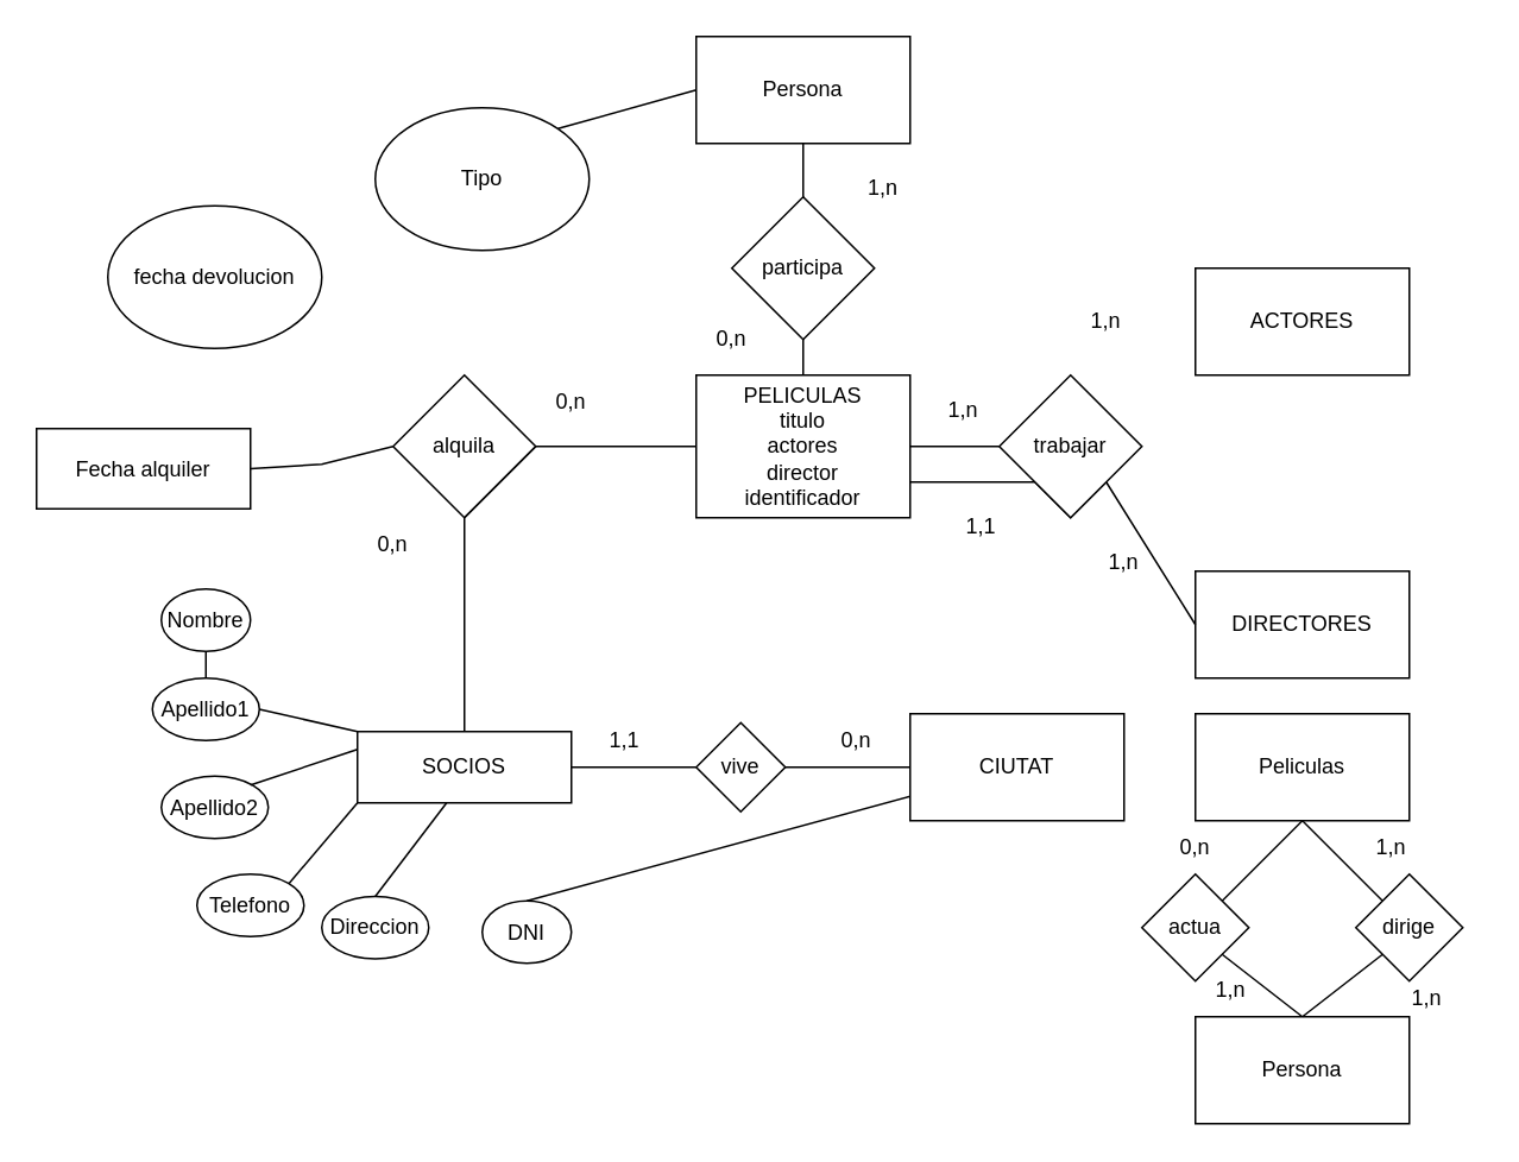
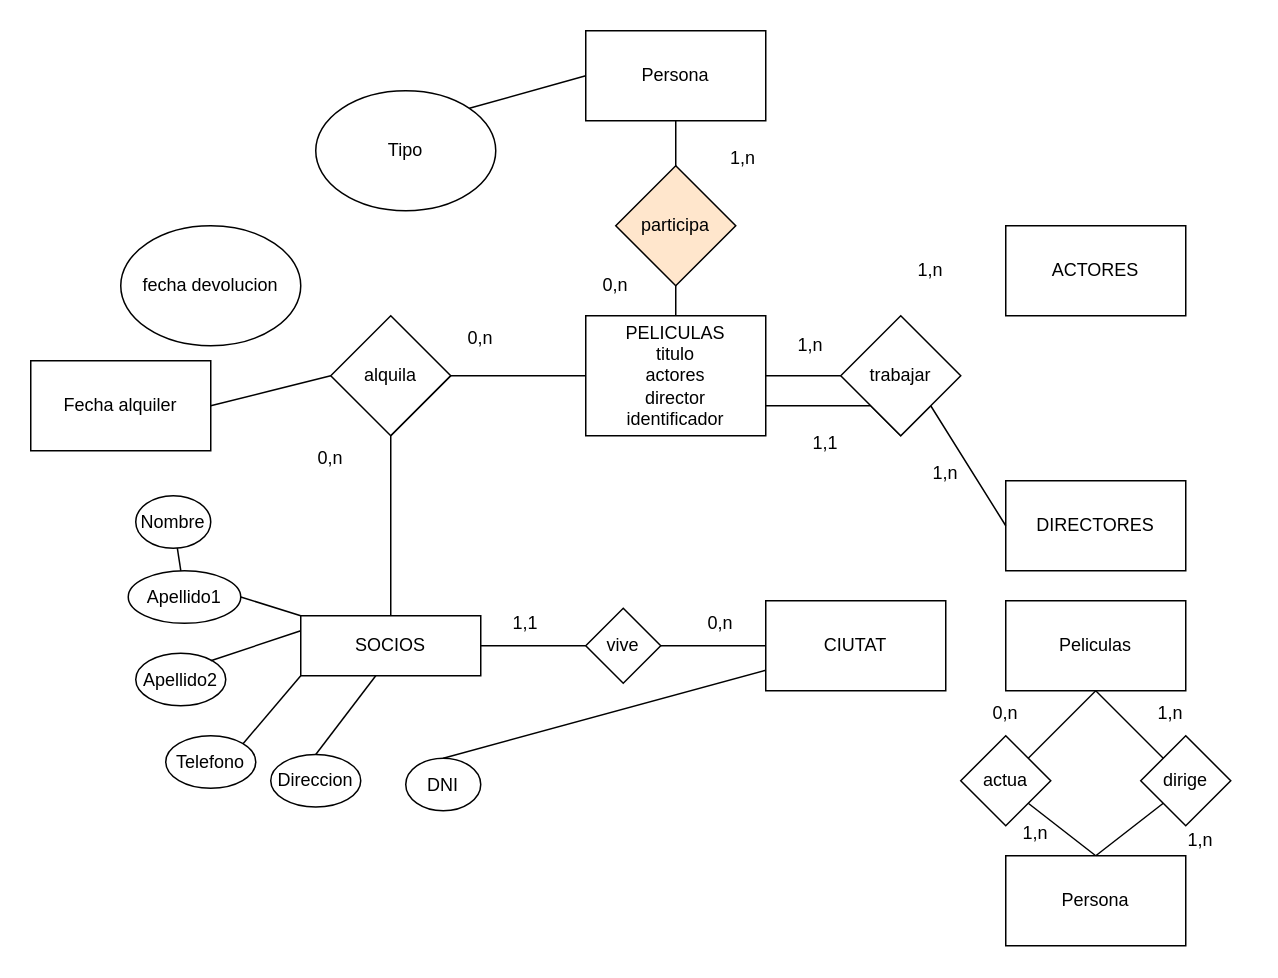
  <mxCell id="0" />
  <mxCell id="1" parent="0" />
  <mxCell id="2" value="&lt;div&gt;SOCIOS&lt;/div&gt;" style="rounded=0;whiteSpace=wrap;html=1;" parent="1" vertex="1"><mxGeometry x="200" y="410" width="120" height="40" as="geometry" /></mxCell>
  <mxCell id="3" value="&lt;div&gt;PELICULAS&lt;/div&gt;&lt;div&gt;titulo&lt;/div&gt;&lt;div&gt;actores&lt;/div&gt;&lt;div&gt;director&lt;/div&gt;&lt;div&gt;identificador&lt;br&gt;&lt;/div&gt;" style="rounded=0;whiteSpace=wrap;html=1;" parent="1" vertex="1"><mxGeometry x="390" y="210" width="120" height="80" as="geometry" /></mxCell>
  <mxCell id="4" value="0,n" style="text;html=1;strokeColor=none;fillColor=none;align=center;verticalAlign=middle;whiteSpace=wrap;rounded=0;" parent="1" vertex="1"><mxGeometry x="190" y="290" width="60" height="30" as="geometry" /></mxCell>
  <mxCell id="5" value="0,n" style="text;html=1;strokeColor=none;fillColor=none;align=center;verticalAlign=middle;whiteSpace=wrap;rounded=0;" parent="1" vertex="1"><mxGeometry x="290" y="210" width="60" height="30" as="geometry" /></mxCell>
  <mxCell id="6" value="alquila" style="rhombus;whiteSpace=wrap;html=1;" parent="1" vertex="1"><mxGeometry x="220" y="210" width="80" height="80" as="geometry" /></mxCell>
  <mxCell id="7" value="" style="endArrow=none;html=1;rounded=0;exitX=0.5;exitY=0;exitDx=0;exitDy=0;entryX=0;entryY=0.5;entryDx=0;entryDy=0;" parent="1" source="2" target="3" edge="1"><mxGeometry width="50" height="50" relative="1" as="geometry"><mxPoint x="600" y="340" as="sourcePoint" /><mxPoint x="650" y="290" as="targetPoint" /><Array as="points"><mxPoint x="260" y="290" /><mxPoint x="300" y="250" /></Array></mxGeometry></mxCell>
  <mxCell id="8" value="ACTORES" style="rounded=0;whiteSpace=wrap;html=1;" parent="1" vertex="1"><mxGeometry x="670" y="150" width="120" height="60" as="geometry" /></mxCell>
  <mxCell id="9" value="DIRECTORES" style="rounded=0;whiteSpace=wrap;html=1;" parent="1" vertex="1"><mxGeometry x="670" y="320" width="120" height="60" as="geometry" /></mxCell>
  <mxCell id="10" value="" style="endArrow=none;html=1;rounded=0;entryX=0;entryY=0.5;entryDx=0;entryDy=0;exitX=1;exitY=0.75;exitDx=0;exitDy=0;startArrow=none;" parent="1" source="3" target="9" edge="1"><mxGeometry width="50" height="50" relative="1" as="geometry"><mxPoint x="570" y="390" as="sourcePoint" /><mxPoint x="650" y="430" as="targetPoint" /><Array as="points"><mxPoint x="580" y="270" /><mxPoint x="600" y="290" /><mxPoint x="620" y="270" /></Array></mxGeometry></mxCell>
  <mxCell id="11" value="1,n" style="text;html=1;strokeColor=none;fillColor=none;align=center;verticalAlign=middle;whiteSpace=wrap;rounded=0;" parent="1" vertex="1"><mxGeometry x="510" y="215" width="60" height="30" as="geometry" /></mxCell>
  <mxCell id="12" value="1,1" style="text;html=1;strokeColor=none;fillColor=none;align=center;verticalAlign=middle;whiteSpace=wrap;rounded=0;" parent="1" vertex="1"><mxGeometry x="520" y="280" width="60" height="30" as="geometry" /></mxCell>
  <mxCell id="13" value="trabajar" style="rhombus;whiteSpace=wrap;html=1;" parent="1" vertex="1"><mxGeometry x="560" y="210" width="80" height="80" as="geometry" /></mxCell>
  <mxCell id="14" value="" style="endArrow=none;html=1;rounded=0;entryX=0;entryY=0.5;entryDx=0;entryDy=0;exitX=1;exitY=0.5;exitDx=0;exitDy=0;" parent="1" source="3" target="13" edge="1"><mxGeometry width="50" height="50" relative="1" as="geometry"><mxPoint x="510" y="250" as="sourcePoint" /><mxPoint x="670" y="320" as="targetPoint" /><Array as="points" /></mxGeometry></mxCell>
  <mxCell id="15" value="1,n" style="text;html=1;strokeColor=none;fillColor=none;align=center;verticalAlign=middle;whiteSpace=wrap;rounded=0;" parent="1" vertex="1"><mxGeometry x="590" y="165" width="60" height="30" as="geometry" /></mxCell>
  <mxCell id="16" value="1,n" style="text;html=1;strokeColor=none;fillColor=none;align=center;verticalAlign=middle;whiteSpace=wrap;rounded=0;" parent="1" vertex="1"><mxGeometry x="600" y="300" width="60" height="30" as="geometry" /></mxCell>
- <mxCell id="17" value="&lt;div&gt;fecha devolucion&lt;br&gt;&lt;/div&gt;" style="ellipse;whiteSpace=wrap;html=1;" parent="1" vertex="1"><mxGeometry x="60" y="115" width="120" height="80" as="geometry" /></mxCell>
+ <mxCell id="17" value="&lt;div&gt;fecha devolucion&lt;br&gt;&lt;/div&gt;" style="ellipse;whiteSpace=wrap;html=1;" parent="1" vertex="1"><mxGeometry x="80" y="150" width="120" height="80" as="geometry" /></mxCell>
  <mxCell id="18" value="CIUTAT" style="rounded=0;whiteSpace=wrap;html=1;" parent="1" vertex="1"><mxGeometry x="510" y="400" width="120" height="60" as="geometry" /></mxCell>
  <mxCell id="19" value="" style="endArrow=none;html=1;rounded=0;entryX=0;entryY=0.5;entryDx=0;entryDy=0;exitX=1;exitY=0.5;exitDx=0;exitDy=0;startArrow=none;" parent="1" source="55" target="18" edge="1"><mxGeometry width="50" height="50" relative="1" as="geometry"><mxPoint x="350" y="390" as="sourcePoint" /><mxPoint x="400" y="340" as="targetPoint" /><Array as="points" /></mxGeometry></mxCell>
  <mxCell id="20" value="1,1" style="text;html=1;strokeColor=none;fillColor=none;align=center;verticalAlign=middle;whiteSpace=wrap;rounded=0;" parent="1" vertex="1"><mxGeometry x="320" y="400" width="60" height="30" as="geometry" /></mxCell>
  <mxCell id="21" value="0,n" style="text;html=1;strokeColor=none;fillColor=none;align=center;verticalAlign=middle;whiteSpace=wrap;rounded=0;" parent="1" vertex="1"><mxGeometry x="450" y="400" width="60" height="30" as="geometry" /></mxCell>
  <mxCell id="22" value="Persona" style="rounded=0;whiteSpace=wrap;html=1;" parent="1" vertex="1"><mxGeometry x="390" y="20" width="120" height="60" as="geometry" /></mxCell>
  <mxCell id="23" value="" style="endArrow=none;html=1;rounded=0;entryX=0.5;entryY=1;entryDx=0;entryDy=0;" parent="1" source="3" target="22" edge="1"><mxGeometry width="50" height="50" relative="1" as="geometry"><mxPoint x="310" y="360" as="sourcePoint" /><mxPoint x="400" y="170" as="targetPoint" /><Array as="points"><mxPoint x="450" y="170" /><mxPoint x="450" y="100" /></Array></mxGeometry></mxCell>
  <mxCell id="24" value="0,n" style="text;html=1;strokeColor=none;fillColor=none;align=center;verticalAlign=middle;whiteSpace=wrap;rounded=0;" parent="1" vertex="1"><mxGeometry x="380" y="175" width="60" height="30" as="geometry" /></mxCell>
  <mxCell id="25" value="1,n" style="text;html=1;strokeColor=none;fillColor=none;align=center;verticalAlign=middle;whiteSpace=wrap;rounded=0;" parent="1" vertex="1"><mxGeometry x="465" y="90" width="60" height="30" as="geometry" /></mxCell>
- <mxCell id="26" value="participa" style="rhombus;whiteSpace=wrap;html=1;" parent="1" vertex="1"><mxGeometry x="410" y="110" width="80" height="80" as="geometry" /></mxCell>
+ <mxCell id="26" value="participa" style="rhombus;whiteSpace=wrap;html=1;fillColor=#ffe6cc;" parent="1" vertex="1"><mxGeometry x="410" y="110" width="80" height="80" as="geometry" /></mxCell>
  <mxCell id="27" value="Tipo" style="ellipse;whiteSpace=wrap;html=1;" parent="1" vertex="1"><mxGeometry x="210" y="60" width="120" height="80" as="geometry" /></mxCell>
  <mxCell id="28" value="" style="endArrow=none;html=1;rounded=0;entryX=0;entryY=0.5;entryDx=0;entryDy=0;exitX=1;exitY=0;exitDx=0;exitDy=0;" parent="1" source="27" target="22" edge="1"><mxGeometry width="50" height="50" relative="1" as="geometry"><mxPoint x="310" y="360" as="sourcePoint" /><mxPoint x="360" y="310" as="targetPoint" /><Array as="points" /></mxGeometry></mxCell>
- <mxCell id="29" value="Fecha alquiler" style="rounded=0;whiteSpace=wrap;html=1;" parent="1" vertex="1"><mxGeometry x="20" y="240" width="120" height="45" as="geometry" /></mxCell>
+ <mxCell id="29" value="Fecha alquiler" style="rounded=0;whiteSpace=wrap;html=1;" parent="1" vertex="1"><mxGeometry x="20" y="240" width="120" height="60" as="geometry" /></mxCell>
  <mxCell id="30" value="" style="endArrow=none;html=1;rounded=0;entryX=0;entryY=0.5;entryDx=0;entryDy=0;exitX=1;exitY=0.5;exitDx=0;exitDy=0;" parent="1" source="29" target="6" edge="1"><mxGeometry width="50" height="50" relative="1" as="geometry"><mxPoint x="310" y="360" as="sourcePoint" /><mxPoint x="360" y="310" as="targetPoint" /><Array as="points"><mxPoint x="180" y="260" /></Array></mxGeometry></mxCell>
  <mxCell id="31" value="Peliculas" style="rounded=0;whiteSpace=wrap;html=1;" parent="1" vertex="1"><mxGeometry x="670" y="400" width="120" height="60" as="geometry" /></mxCell>
  <mxCell id="32" value="actua" style="rhombus;whiteSpace=wrap;html=1;" parent="1" vertex="1"><mxGeometry x="640" y="490" width="60" height="60" as="geometry" /></mxCell>
  <mxCell id="33" value="dirige" style="rhombus;whiteSpace=wrap;html=1;" parent="1" vertex="1"><mxGeometry x="760" y="490" width="60" height="60" as="geometry" /></mxCell>
  <mxCell id="34" value="" style="endArrow=none;html=1;rounded=0;entryX=0.5;entryY=1;entryDx=0;entryDy=0;exitX=1;exitY=0;exitDx=0;exitDy=0;" parent="1" source="32" target="31" edge="1"><mxGeometry width="50" height="50" relative="1" as="geometry"><mxPoint x="310" y="360" as="sourcePoint" /><mxPoint x="360" y="310" as="targetPoint" /></mxGeometry></mxCell>
  <mxCell id="35" value="" style="endArrow=none;html=1;rounded=0;entryX=0.5;entryY=1;entryDx=0;entryDy=0;exitX=0;exitY=0;exitDx=0;exitDy=0;" parent="1" source="33" target="31" edge="1"><mxGeometry width="50" height="50" relative="1" as="geometry"><mxPoint x="695" y="515" as="sourcePoint" /><mxPoint x="740" y="470" as="targetPoint" /></mxGeometry></mxCell>
  <mxCell id="36" value="" style="endArrow=none;html=1;rounded=0;exitX=1;exitY=1;exitDx=0;exitDy=0;entryX=0.5;entryY=0;entryDx=0;entryDy=0;" parent="1" source="32" target="37" edge="1"><mxGeometry width="50" height="50" relative="1" as="geometry"><mxPoint x="705" y="525" as="sourcePoint" /><mxPoint x="720" y="570" as="targetPoint" /><Array as="points" /></mxGeometry></mxCell>
  <mxCell id="37" value="Persona" style="rounded=0;whiteSpace=wrap;html=1;" parent="1" vertex="1"><mxGeometry x="670" y="570" width="120" height="60" as="geometry" /></mxCell>
  <mxCell id="38" value="" style="endArrow=none;html=1;rounded=0;entryX=0;entryY=1;entryDx=0;entryDy=0;exitX=0.5;exitY=0;exitDx=0;exitDy=0;" parent="1" source="37" target="33" edge="1"><mxGeometry width="50" height="50" relative="1" as="geometry"><mxPoint x="310" y="360" as="sourcePoint" /><mxPoint x="360" y="310" as="targetPoint" /></mxGeometry></mxCell>
  <mxCell id="39" value="1,n" style="text;html=1;strokeColor=none;fillColor=none;align=center;verticalAlign=middle;whiteSpace=wrap;rounded=0;" parent="1" vertex="1"><mxGeometry x="660" y="540" width="60" height="30" as="geometry" /></mxCell>
  <mxCell id="40" value="1,n" style="text;html=1;strokeColor=none;fillColor=none;align=center;verticalAlign=middle;whiteSpace=wrap;rounded=0;" parent="1" vertex="1"><mxGeometry x="770" y="545" width="60" height="30" as="geometry" /></mxCell>
  <mxCell id="41" value="1,n" style="text;html=1;strokeColor=none;fillColor=none;align=center;verticalAlign=middle;whiteSpace=wrap;rounded=0;" parent="1" vertex="1"><mxGeometry x="750" y="460" width="60" height="30" as="geometry" /></mxCell>
  <mxCell id="42" value="0,n" style="text;html=1;strokeColor=none;fillColor=none;align=center;verticalAlign=middle;whiteSpace=wrap;rounded=0;" parent="1" vertex="1"><mxGeometry x="640" y="460" width="60" height="30" as="geometry" /></mxCell>
  <mxCell id="43" value="Telefono" style="ellipse;whiteSpace=wrap;html=1;" vertex="1" parent="1"><mxGeometry x="110" y="490" width="60" height="35" as="geometry" /></mxCell>
  <mxCell id="44" value="Direccion" style="ellipse;whiteSpace=wrap;html=1;" vertex="1" parent="1"><mxGeometry x="180" y="502.5" width="60" height="35" as="geometry" /></mxCell>
  <mxCell id="45" value="DNI" style="ellipse;whiteSpace=wrap;html=1;" vertex="1" parent="1"><mxGeometry x="270" y="505" width="50" height="35" as="geometry" /></mxCell>
  <mxCell id="46" value="Apellido2" style="ellipse;whiteSpace=wrap;html=1;" vertex="1" parent="1"><mxGeometry x="90" y="435" width="60" height="35" as="geometry" /></mxCell>
- <mxCell id="47" value="Apellido1" style="ellipse;whiteSpace=wrap;html=1;" vertex="1" parent="1"><mxGeometry x="85" y="380" width="60" height="35" as="geometry" /></mxCell>
+ <mxCell id="47" value="Apellido1" style="ellipse;whiteSpace=wrap;html=1;" vertex="1" parent="1"><mxGeometry x="85" y="380" width="75" height="35" as="geometry" /></mxCell>
  <mxCell id="48" value="Nombre" style="ellipse;whiteSpace=wrap;html=1;" vertex="1" parent="1"><mxGeometry x="90" y="330" width="50" height="35" as="geometry" /></mxCell>
  <mxCell id="49" value="" style="endArrow=none;html=1;rounded=0;" edge="1" parent="1" source="48" target="47"><mxGeometry width="50" height="50" relative="1" as="geometry"><mxPoint x="140" y="397.5" as="sourcePoint" /><mxPoint x="210.711" y="347.5" as="targetPoint" /></mxGeometry></mxCell>
  <mxCell id="50" value="" style="endArrow=none;html=1;rounded=0;entryX=0;entryY=0.25;entryDx=0;entryDy=0;" edge="1" parent="1" target="2"><mxGeometry width="50" height="50" relative="1" as="geometry"><mxPoint x="140" y="440" as="sourcePoint" /><mxPoint x="190" y="390" as="targetPoint" /></mxGeometry></mxCell>
  <mxCell id="51" value="" style="endArrow=none;html=1;rounded=0;exitX=1;exitY=0.5;exitDx=0;exitDy=0;entryX=0;entryY=0;entryDx=0;entryDy=0;" edge="1" parent="1" source="47" target="2"><mxGeometry width="50" height="50" relative="1" as="geometry"><mxPoint x="130" y="430" as="sourcePoint" /><mxPoint x="180" y="380" as="targetPoint" /><Array as="points" /></mxGeometry></mxCell>
  <mxCell id="52" value="" style="endArrow=none;html=1;rounded=0;exitX=1;exitY=0;exitDx=0;exitDy=0;entryX=0;entryY=1;entryDx=0;entryDy=0;" edge="1" parent="1" source="43" target="2"><mxGeometry width="50" height="50" relative="1" as="geometry"><mxPoint x="150" y="530" as="sourcePoint" /><mxPoint x="210" y="470" as="targetPoint" /></mxGeometry></mxCell>
  <mxCell id="53" value="" style="endArrow=none;html=1;rounded=0;exitX=0.5;exitY=0;exitDx=0;exitDy=0;" edge="1" parent="1" source="44"><mxGeometry width="50" height="50" relative="1" as="geometry"><mxPoint x="200" y="500" as="sourcePoint" /><mxPoint x="250" y="450" as="targetPoint" /></mxGeometry></mxCell>
  <mxCell id="54" value="" style="endArrow=none;html=1;rounded=0;exitX=0.5;exitY=0;exitDx=0;exitDy=0;" edge="1" parent="1" source="45" target="18"><mxGeometry width="50" height="50" relative="1" as="geometry"><mxPoint x="280" y="490" as="sourcePoint" /><mxPoint x="310" y="470" as="targetPoint" /></mxGeometry></mxCell>
  <mxCell id="55" value="vive" style="rhombus;whiteSpace=wrap;html=1;" vertex="1" parent="1"><mxGeometry x="390" y="405" width="50" height="50" as="geometry" /></mxCell>
  <mxCell id="56" value="" style="endArrow=none;html=1;rounded=0;entryX=0;entryY=0.5;entryDx=0;entryDy=0;exitX=1;exitY=0.5;exitDx=0;exitDy=0;" edge="1" parent="1" source="2" target="55"><mxGeometry width="50" height="50" relative="1" as="geometry"><mxPoint x="320" y="430" as="sourcePoint" /><mxPoint x="510" y="430" as="targetPoint" /><Array as="points" /></mxGeometry></mxCell>
